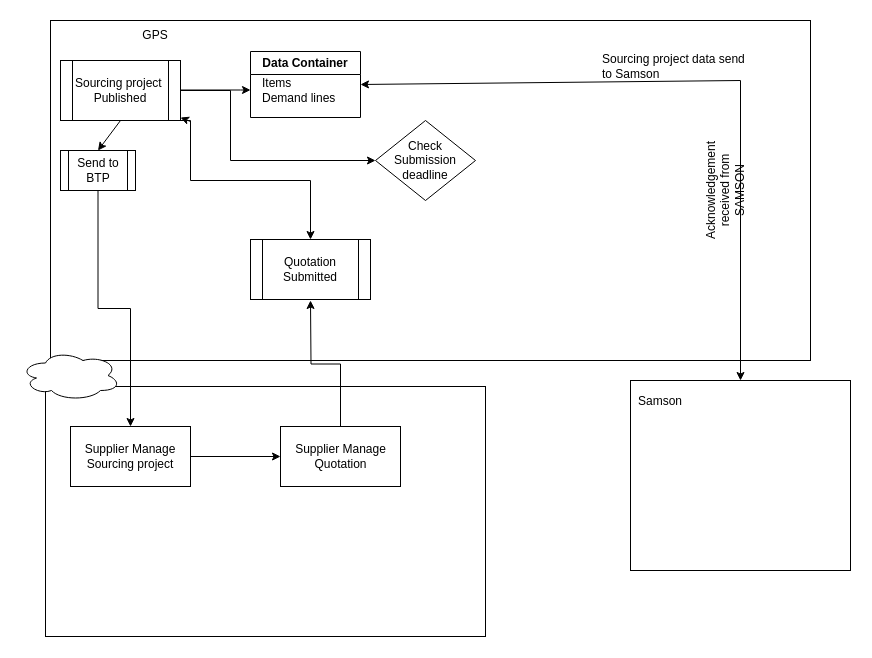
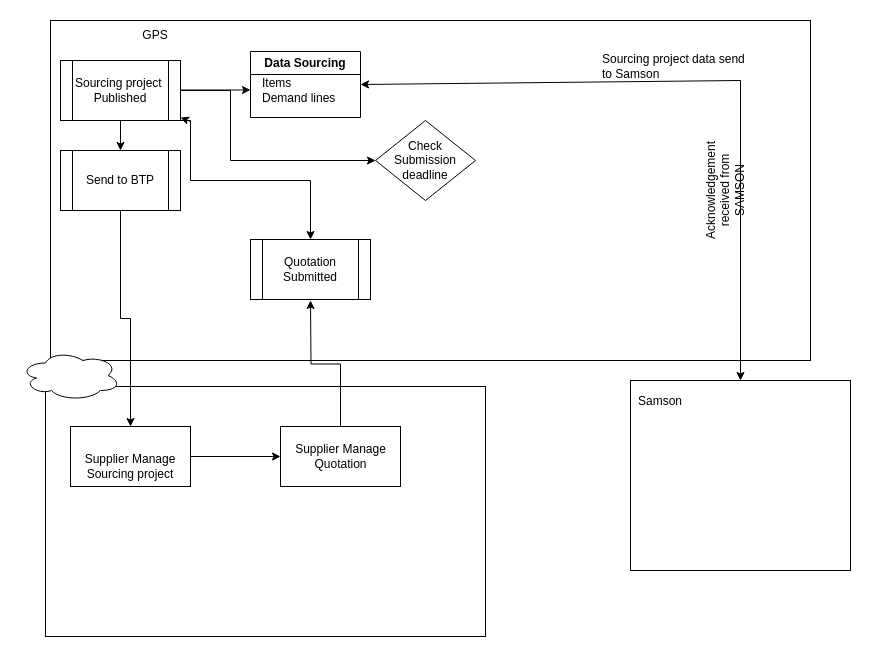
  <mxCell id="0" />
  <mxCell id="1" parent="0" />
  <mxCell id="2" value="" style="rounded=0;whiteSpace=wrap;html=1;" vertex="1" parent="1"><mxGeometry x="45" y="386" width="440" height="250" as="geometry" /></mxCell>
  <mxCell id="3" value="" style="rounded=0;whiteSpace=wrap;html=1;" vertex="1" parent="1"><mxGeometry width="760" height="340" as="geometry" x="50" y="20" /></mxCell>
  <mxCell id="4" value="GPS" style="text;html=1;align=center;verticalAlign=middle;whiteSpace=wrap;rounded=0;" vertex="1" parent="1"><mxGeometry x="70" width="170" height="30" as="geometry" y="20" /></mxCell>
  <mxCell id="5" style="edgeStyle=orthogonalEdgeStyle;rounded=0;orthogonalLoop=1;jettySize=auto;html=1;entryX=0.5;entryY=0;entryDx=0;entryDy=0;exitX=1;exitY=1;exitDx=0;exitDy=0;" edge="1" parent="1" source="7" target="20"><mxGeometry relative="1" as="geometry"><mxPoint x="240" y="90" as="targetPoint" /><Array as="points"><mxPoint x="190" y="120" /><mxPoint x="190" y="180" /><mxPoint x="310" y="180" /></Array></mxGeometry></mxCell>
  <mxCell id="6" style="edgeStyle=orthogonalEdgeStyle;rounded=0;orthogonalLoop=1;jettySize=auto;html=1;entryX=0;entryY=0.5;entryDx=0;entryDy=0;" edge="1" parent="1" source="7" target="30"><mxGeometry relative="1" as="geometry"><Array as="points"><mxPoint x="230" y="90" /><mxPoint x="230" y="160" /></Array></mxGeometry></mxCell>
  <mxCell id="7" value="Sourcing project&amp;nbsp;&lt;div&gt;Published&lt;/div&gt;" style="shape=process;whiteSpace=wrap;html=1;backgroundOutline=1;" vertex="1" parent="1"><mxGeometry x="60" y="60" width="120" height="60" as="geometry" /></mxCell>
  <mxCell id="8" style="edgeStyle=orthogonalEdgeStyle;rounded=0;orthogonalLoop=1;jettySize=auto;html=1;exitX=0.5;exitY=1;exitDx=0;exitDy=0;entryX=0.5;entryY=0;entryDx=0;entryDy=0;" edge="1" parent="1" source="9" target="13"><mxGeometry relative="1" as="geometry" /></mxCell>
- <mxCell id="9" value="Send to BTP" style="shape=process;whiteSpace=wrap;html=1;backgroundOutline=1;" vertex="1" parent="1"><mxGeometry x="60" y="150" width="75" height="40" as="geometry" /></mxCell>
+ <mxCell id="9" value="Send to BTP" style="shape=process;whiteSpace=wrap;html=1;backgroundOutline=1;" vertex="1" parent="1"><mxGeometry x="60" y="150" width="120" height="60" as="geometry" /></mxCell>
  <mxCell id="10" value="" style="endArrow=classic;html=1;rounded=0;entryX=0.5;entryY=0;entryDx=0;entryDy=0;exitX=0.5;exitY=1;exitDx=0;exitDy=0;" edge="1" parent="1" source="7" target="9"><mxGeometry width="50" height="50" relative="1" as="geometry"><mxPoint x="480" y="150" as="sourcePoint" /><mxPoint x="530" y="100" as="targetPoint" /></mxGeometry></mxCell>
  <mxCell id="11" value="" style="ellipse;shape=cloud;whiteSpace=wrap;html=1;" vertex="1" parent="1"><mxGeometry x="20" y="350" width="100" height="50" as="geometry" /></mxCell>
  <mxCell id="12" style="edgeStyle=orthogonalEdgeStyle;rounded=0;orthogonalLoop=1;jettySize=auto;html=1;entryX=0;entryY=0.5;entryDx=0;entryDy=0;" edge="1" parent="1" source="13" target="16"><mxGeometry relative="1" as="geometry" /></mxCell>
  <mxCell id="13" value="" style="rounded=0;whiteSpace=wrap;html=1;" vertex="1" parent="1"><mxGeometry x="70" y="426" width="120" height="60" as="geometry" /></mxCell>
- <mxCell id="14" value="Supplier Manage Sourcing project" style="text;html=1;align=center;verticalAlign=middle;whiteSpace=wrap;rounded=0;" vertex="1" parent="1"><mxGeometry x="80" y="441" width="100" height="30" as="geometry" /></mxCell>
+ <mxCell id="14" value="Supplier Manage Sourcing project" style="text;html=1;align=center;verticalAlign=middle;whiteSpace=wrap;rounded=0;" vertex="1" parent="1"><mxGeometry x="80" y="451" width="100" height="30" as="geometry" /></mxCell>
  <mxCell id="15" value="" style="group" vertex="1" connectable="0" parent="1"><mxGeometry x="280" y="426" width="120" height="60" as="geometry" /></mxCell>
  <mxCell id="16" value="" style="rounded=0;whiteSpace=wrap;html=1;" vertex="1" parent="15"><mxGeometry width="120" height="60" as="geometry" /></mxCell>
  <mxCell id="17" value="Supplier Manage Quotation" style="text;html=1;align=center;verticalAlign=middle;whiteSpace=wrap;rounded=0;" vertex="1" parent="15"><mxGeometry x="7.5" y="15" width="105" height="30" as="geometry" /></mxCell>
  <mxCell id="18" style="edgeStyle=orthogonalEdgeStyle;rounded=0;orthogonalLoop=1;jettySize=auto;html=1;" edge="1" parent="1" source="16"><mxGeometry relative="1" as="geometry"><mxPoint x="310" y="300" as="targetPoint" /></mxGeometry></mxCell>
  <mxCell id="19" value="" style="group" vertex="1" connectable="0" parent="1"><mxGeometry x="250" y="196" width="120" height="60" as="geometry" /></mxCell>
  <mxCell id="20" value="" style="shape=process;whiteSpace=wrap;html=1;backgroundOutline=1;" vertex="1" parent="19"><mxGeometry y="43" width="120" height="60" as="geometry" /></mxCell>
  <mxCell id="21" value="Quotation Submitted" style="text;html=1;align=center;verticalAlign=middle;whiteSpace=wrap;rounded=0;" vertex="1" parent="19"><mxGeometry x="20" y="58" width="80" height="30" as="geometry" /></mxCell>
  <mxCell id="22" value="" style="endArrow=classic;html=1;rounded=0;" edge="1" parent="1"><mxGeometry width="50" height="50" relative="1" as="geometry"><mxPoint x="190" y="121" as="sourcePoint" /><mxPoint x="180" y="117" as="targetPoint" /><Array as="points"><mxPoint x="180" y="117" /></Array></mxGeometry></mxCell>
  <mxCell id="23" value="" style="endArrow=classic;html=1;rounded=0;entryX=0;entryY=0.5;entryDx=0;entryDy=0;" edge="1" parent="1"><mxGeometry width="50" height="50" relative="1" as="geometry"><mxPoint x="180" y="89.5" as="sourcePoint" /><mxPoint x="250" y="89.5" as="targetPoint" /><Array as="points"><mxPoint x="240" y="89.5" /></Array></mxGeometry></mxCell>
  <mxCell id="24" value="" style="rounded=0;whiteSpace=wrap;html=1;" vertex="1" parent="1"><mxGeometry x="630" y="380" width="220" height="190" as="geometry" /></mxCell>
  <mxCell id="25" value="Samson" style="text;html=1;align=center;verticalAlign=middle;whiteSpace=wrap;rounded=0;" vertex="1" parent="1"><mxGeometry x="630" y="386" width="60" height="30" as="geometry" /></mxCell>
- <mxCell id="26" value="Data Container" style="swimlane;whiteSpace=wrap;html=1;" vertex="1" parent="1"><mxGeometry x="250" y="51" width="110" height="66" as="geometry" /></mxCell>
+ <mxCell id="26" value="Data Sourcing" style="swimlane;whiteSpace=wrap;html=1;" vertex="1" parent="1"><mxGeometry x="250" y="51" width="110" height="66" as="geometry" /></mxCell>
  <mxCell id="27" value="Items&amp;nbsp;&lt;div&gt;Demand lines&lt;/div&gt;" style="text;html=1;align=left;verticalAlign=middle;whiteSpace=wrap;rounded=0;" vertex="1" parent="26"><mxGeometry x="10" y="24" width="90" height="30" as="geometry" /></mxCell>
  <mxCell id="28" value="" style="group" vertex="1" connectable="0" parent="1"><mxGeometry x="375" y="120" width="100" height="80" as="geometry" /></mxCell>
  <mxCell id="29" value="" style="group" vertex="1" connectable="0" parent="28"><mxGeometry width="100" height="80" as="geometry" /></mxCell>
  <mxCell id="30" value="" style="rhombus;whiteSpace=wrap;html=1;" vertex="1" parent="29"><mxGeometry width="100" height="80" as="geometry" /></mxCell>
  <mxCell id="31" value="Check Submission deadline" style="text;html=1;align=center;verticalAlign=middle;whiteSpace=wrap;rounded=0;" vertex="1" parent="29"><mxGeometry x="20" y="25" width="60" height="30" as="geometry" /></mxCell>
  <mxCell id="32" value="" style="endArrow=classic;startArrow=classic;html=1;rounded=0;exitX=0.5;exitY=0;exitDx=0;exitDy=0;entryX=1;entryY=0.5;entryDx=0;entryDy=0;" edge="1" parent="1" source="24" target="26"><mxGeometry width="50" height="50" relative="1" as="geometry"><mxPoint x="470" y="300" as="sourcePoint" /><mxPoint x="520" y="250" as="targetPoint" /><Array as="points"><mxPoint x="740" y="80" /></Array></mxGeometry></mxCell>
  <mxCell id="33" value="Sourcing project data send to Samson" style="text;html=1;align=left;verticalAlign=middle;whiteSpace=wrap;rounded=0;" vertex="1" parent="1"><mxGeometry x="600" y="51" width="150" height="30" as="geometry" /></mxCell>
  <mxCell id="34" value="Acknowledgement received from SAMSON" style="text;html=1;align=center;verticalAlign=middle;whiteSpace=wrap;rounded=0;rotation=-90;" vertex="1" parent="1"><mxGeometry x="660" y="175" width="130" height="30" as="geometry" /></mxCell>
